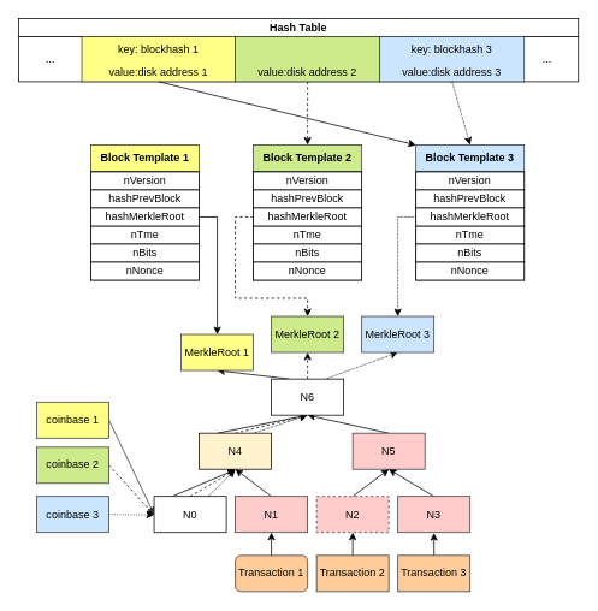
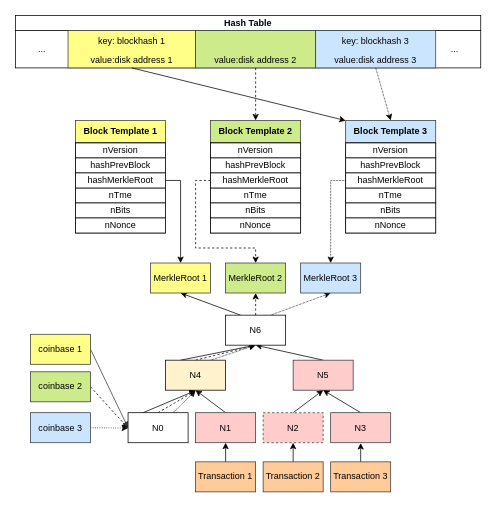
  <mxCell id="0" />
  <mxCell id="1" parent="0" />
  <mxCell id="2" value="&lt;b&gt;Hash Table&lt;/b&gt;" style="whiteSpace=wrap;html=1;" vertex="1" parent="1"><mxGeometry x="20" y="20" width="620" height="20" as="geometry" /></mxCell>
  <mxCell id="3" style="edgeStyle=none;rounded=0;orthogonalLoop=1;jettySize=auto;html=1;exitX=0.5;exitY=0;exitDx=0;exitDy=0;" edge="1" parent="1" source="4"><mxGeometry relative="1" as="geometry"><mxPoint x="260" y="519.5" as="targetPoint" /></mxGeometry></mxCell>
  <mxCell id="4" value="N1" style="whiteSpace=wrap;html=1;fillColor=#ffcccc;strokeColor=#36393d;" vertex="1" parent="1"><mxGeometry x="260" y="549.5" width="80" height="40" as="geometry" /></mxCell>
  <mxCell id="5" style="edgeStyle=none;rounded=0;orthogonalLoop=1;jettySize=auto;html=1;exitX=0.5;exitY=0;exitDx=0;exitDy=0;" edge="1" parent="1" source="6"><mxGeometry relative="1" as="geometry"><mxPoint x="340" y="459.5" as="targetPoint" /></mxGeometry></mxCell>
  <mxCell id="6" value="N5" style="whiteSpace=wrap;html=1;fillColor=#ffcccc;strokeColor=#36393d;" vertex="1" parent="1"><mxGeometry x="390" y="479.5" width="80" height="40" as="geometry" /></mxCell>
  <mxCell id="7" style="edgeStyle=none;rounded=0;orthogonalLoop=1;jettySize=auto;html=1;exitX=1;exitY=0.5;exitDx=0;exitDy=0;dashed=1;" edge="1" parent="1" source="8"><mxGeometry relative="1" as="geometry"><mxPoint x="170" y="570" as="targetPoint" /></mxGeometry></mxCell>
  <mxCell id="8" value="coinbase 2" style="whiteSpace=wrap;html=1;fillColor=#cdeb8b;strokeColor=#36393d;" vertex="1" parent="1"><mxGeometry x="40" y="495" width="80" height="40" as="geometry" /></mxCell>
  <mxCell id="9" style="edgeStyle=none;rounded=0;orthogonalLoop=1;jettySize=auto;html=1;exitX=0.5;exitY=0;exitDx=0;exitDy=0;entryX=0.5;entryY=1;entryDx=0;entryDy=0;" edge="1" parent="1" source="10" target="6"><mxGeometry relative="1" as="geometry" /></mxCell>
  <mxCell id="10" value="N2" style="whiteSpace=wrap;html=1;fillColor=#ffcccc;strokeColor=#36393d;dashed=1;" vertex="1" parent="1"><mxGeometry x="350" y="549.5" width="80" height="40" as="geometry" /></mxCell>
  <mxCell id="11" style="edgeStyle=none;rounded=0;orthogonalLoop=1;jettySize=auto;html=1;exitX=0.5;exitY=0;exitDx=0;exitDy=0;" edge="1" parent="1" source="12"><mxGeometry relative="1" as="geometry"><mxPoint x="430" y="519.5" as="targetPoint" /></mxGeometry></mxCell>
  <mxCell id="12" value="N3" style="whiteSpace=wrap;html=1;fillColor=#ffcccc;strokeColor=#36393d;" vertex="1" parent="1"><mxGeometry x="440" y="549.5" width="80" height="40" as="geometry" /></mxCell>
  <mxCell id="13" style="edgeStyle=none;rounded=0;orthogonalLoop=1;jettySize=auto;html=1;exitX=0.5;exitY=0;exitDx=0;exitDy=0;entryX=0.5;entryY=1;entryDx=0;entryDy=0;dashed=1;" edge="1" parent="1" source="16" target="20"><mxGeometry relative="1" as="geometry" /></mxCell>
  <mxCell id="14" style="edgeStyle=none;rounded=0;orthogonalLoop=1;jettySize=auto;html=1;exitX=0.25;exitY=0;exitDx=0;exitDy=0;entryX=0.5;entryY=1;entryDx=0;entryDy=0;" edge="1" parent="1" source="16" target="20"><mxGeometry relative="1" as="geometry" /></mxCell>
  <mxCell id="15" style="edgeStyle=none;rounded=0;orthogonalLoop=1;jettySize=auto;html=1;exitX=0.75;exitY=0;exitDx=0;exitDy=0;entryX=0.5;entryY=1;entryDx=0;entryDy=0;dashed=1;dashPattern=1 1;" edge="1" parent="1" source="16" target="20"><mxGeometry relative="1" as="geometry" /></mxCell>
  <mxCell id="16" value="N4" style="whiteSpace=wrap;html=1;fillColor=#fff2cc;" vertex="1" parent="1"><mxGeometry x="220" y="479.5" width="80" height="40" as="geometry" /></mxCell>
  <mxCell id="17" style="edgeStyle=none;rounded=0;orthogonalLoop=1;jettySize=auto;html=1;exitX=0.25;exitY=0;exitDx=0;exitDy=0;entryX=0.5;entryY=1;entryDx=0;entryDy=0;" edge="1" parent="1" source="20" target="29"><mxGeometry relative="1" as="geometry" /></mxCell>
  <mxCell id="18" style="edgeStyle=none;rounded=0;orthogonalLoop=1;jettySize=auto;html=1;exitX=0.5;exitY=0;exitDx=0;exitDy=0;entryX=0.5;entryY=1;entryDx=0;entryDy=0;dashed=1;" edge="1" parent="1" source="20" target="30"><mxGeometry relative="1" as="geometry" /></mxCell>
  <mxCell id="19" style="edgeStyle=none;rounded=0;orthogonalLoop=1;jettySize=auto;html=1;exitX=0.75;exitY=0;exitDx=0;exitDy=0;entryX=0.5;entryY=1;entryDx=0;entryDy=0;dashed=1;dashPattern=1 1;" edge="1" parent="1" source="20" target="31"><mxGeometry relative="1" as="geometry" /></mxCell>
  <mxCell id="20" value="N6" style="whiteSpace=wrap;html=1;" vertex="1" parent="1"><mxGeometry x="300" y="419.5" width="80" height="40" as="geometry" /></mxCell>
  <mxCell id="21" style="edgeStyle=none;rounded=0;orthogonalLoop=1;jettySize=auto;html=1;exitX=1;exitY=0.5;exitDx=0;exitDy=0;entryX=0;entryY=0.5;entryDx=0;entryDy=0;fillColor=#ffff88;strokeColor=#36393d;" edge="1" parent="1" source="22" target="28"><mxGeometry relative="1" as="geometry" /></mxCell>
  <mxCell id="22" value="coinbase 1" style="whiteSpace=wrap;html=1;fillColor=#ffff88;strokeColor=#36393d;" vertex="1" parent="1"><mxGeometry x="40" y="445" width="80" height="40" as="geometry" /></mxCell>
  <mxCell id="23" style="edgeStyle=none;rounded=0;orthogonalLoop=1;jettySize=auto;html=1;exitX=1;exitY=0.5;exitDx=0;exitDy=0;dashed=1;dashPattern=1 2;" edge="1" parent="1" source="24"><mxGeometry relative="1" as="geometry"><mxPoint x="170" y="570" as="targetPoint" /></mxGeometry></mxCell>
  <mxCell id="24" value="coinbase 3" style="whiteSpace=wrap;html=1;fillColor=#cce5ff;strokeColor=#36393d;" vertex="1" parent="1"><mxGeometry x="40" y="549.5" width="80" height="40" as="geometry" /></mxCell>
  <mxCell id="25" style="edgeStyle=none;rounded=0;orthogonalLoop=1;jettySize=auto;html=1;exitX=0.25;exitY=0;exitDx=0;exitDy=0;" edge="1" parent="1" source="28"><mxGeometry relative="1" as="geometry"><mxPoint x="260" y="520" as="targetPoint" /></mxGeometry></mxCell>
  <mxCell id="26" style="edgeStyle=none;rounded=0;orthogonalLoop=1;jettySize=auto;html=1;exitX=0.5;exitY=0;exitDx=0;exitDy=0;dashed=1;" edge="1" parent="1" source="28"><mxGeometry relative="1" as="geometry"><mxPoint x="260" y="520" as="targetPoint" /></mxGeometry></mxCell>
  <mxCell id="27" style="edgeStyle=none;rounded=0;orthogonalLoop=1;jettySize=auto;html=1;exitX=0.75;exitY=0;exitDx=0;exitDy=0;dashed=1;dashPattern=1 1;" edge="1" parent="1" source="28"><mxGeometry relative="1" as="geometry"><mxPoint x="260" y="520" as="targetPoint" /></mxGeometry></mxCell>
  <mxCell id="28" value="N0" style="whiteSpace=wrap;html=1;" vertex="1" parent="1"><mxGeometry x="170" y="549.5" width="80" height="40" as="geometry" /></mxCell>
- <mxCell id="29" value="MerkleRoot 1" style="whiteSpace=wrap;html=1;fillColor=#ffff88;strokeColor=#36393d;" vertex="1" parent="1"><mxGeometry x="200" y="370" width="80" height="40" as="geometry" /></mxCell>
+ <mxCell id="29" value="MerkleRoot 1" style="whiteSpace=wrap;html=1;fillColor=#ffff88;strokeColor=#36393d;" vertex="1" parent="1"><mxGeometry x="200" y="350" width="80" height="40" as="geometry" /></mxCell>
  <mxCell id="30" value="MerkleRoot 2" style="whiteSpace=wrap;html=1;fillColor=#cdeb8b;strokeColor=#36393d;" vertex="1" parent="1"><mxGeometry x="300" y="350" width="80" height="40" as="geometry" /></mxCell>
  <mxCell id="31" value="MerkleRoot 3" style="whiteSpace=wrap;html=1;fillColor=#cce5ff;strokeColor=#36393d;" vertex="1" parent="1"><mxGeometry x="400" y="350" width="80" height="40" as="geometry" /></mxCell>
  <mxCell id="32" style="edgeStyle=none;rounded=0;orthogonalLoop=1;jettySize=auto;html=1;exitX=0.5;exitY=0;exitDx=0;exitDy=0;entryX=0.5;entryY=1;entryDx=0;entryDy=0;" edge="1" parent="1" source="33" target="10"><mxGeometry relative="1" as="geometry" /></mxCell>
  <mxCell id="33" value="Transaction 2" style="whiteSpace=wrap;html=1;fillColor=#ffcc99;strokeColor=#36393d;" vertex="1" parent="1"><mxGeometry x="350" y="615" width="80" height="40" as="geometry" /></mxCell>
  <mxCell id="34" style="edgeStyle=none;rounded=0;orthogonalLoop=1;jettySize=auto;html=1;exitX=0.5;exitY=0;exitDx=0;exitDy=0;" edge="1" parent="1" source="35"><mxGeometry relative="1" as="geometry"><mxPoint x="480" y="590" as="targetPoint" /></mxGeometry></mxCell>
  <mxCell id="35" value="Transaction 3" style="whiteSpace=wrap;html=1;fillColor=#ffcc99;strokeColor=#36393d;" vertex="1" parent="1"><mxGeometry x="440" y="615" width="80" height="40" as="geometry" /></mxCell>
  <mxCell id="36" style="edgeStyle=none;rounded=0;orthogonalLoop=1;jettySize=auto;html=1;exitX=0.5;exitY=0;exitDx=0;exitDy=0;entryX=0.5;entryY=1;entryDx=0;entryDy=0;" edge="1" parent="1" source="37" target="4"><mxGeometry relative="1" as="geometry" /></mxCell>
- <mxCell id="37" value="Transaction 1" style="whiteSpace=wrap;html=1;fillColor=#ffcc99;strokeColor=#36393d;rounded=1;" vertex="1" parent="1"><mxGeometry x="260" y="615" width="80" height="40" as="geometry" /></mxCell>
+ <mxCell id="37" value="Transaction 1" style="whiteSpace=wrap;html=1;fillColor=#ffcc99;strokeColor=#36393d;" vertex="1" parent="1"><mxGeometry x="260" y="615" width="80" height="40" as="geometry" /></mxCell>
  <mxCell id="38" value="&lt;b&gt;Block Template 1&lt;/b&gt;" style="whiteSpace=wrap;html=1;fillColor=#ffff88;strokeColor=#36393d;" vertex="1" parent="1"><mxGeometry x="100" y="160" width="120" height="30" as="geometry" /></mxCell>
  <mxCell id="39" value="" style="whiteSpace=wrap;html=1;" vertex="1" parent="1"><mxGeometry x="100" y="190" width="120" height="120" as="geometry" /></mxCell>
  <mxCell id="40" value="nVersion" style="whiteSpace=wrap;html=1;" vertex="1" parent="1"><mxGeometry x="100" y="190" width="120" height="20" as="geometry" /></mxCell>
  <mxCell id="41" value="hashPrevBlock" style="whiteSpace=wrap;html=1;" vertex="1" parent="1"><mxGeometry x="100" y="210" width="120" height="20" as="geometry" /></mxCell>
  <mxCell id="42" value="nTme" style="whiteSpace=wrap;html=1;" vertex="1" parent="1"><mxGeometry x="100" y="250" width="120" height="20" as="geometry" /></mxCell>
  <mxCell id="43" value="nBits" style="whiteSpace=wrap;html=1;" vertex="1" parent="1"><mxGeometry x="100" y="270" width="120" height="20" as="geometry" /></mxCell>
  <mxCell id="44" style="edgeStyle=orthogonalEdgeStyle;rounded=0;orthogonalLoop=1;jettySize=auto;html=1;exitX=1;exitY=0.5;exitDx=0;exitDy=0;entryX=0.5;entryY=0;entryDx=0;entryDy=0;" edge="1" parent="1" source="46" target="29"><mxGeometry relative="1" as="geometry" /></mxCell>
  <mxCell id="45" value="nNonce" style="whiteSpace=wrap;html=1;" vertex="1" parent="1"><mxGeometry x="100" y="290" width="120" height="20" as="geometry" /></mxCell>
  <mxCell id="46" value="hashMerkleRoot" style="whiteSpace=wrap;html=1;" vertex="1" parent="1"><mxGeometry x="100" y="230" width="120" height="20" as="geometry" /></mxCell>
  <mxCell id="47" value="&lt;b&gt;Block Template 2&lt;/b&gt;" style="whiteSpace=wrap;html=1;fillColor=#cdeb8b;strokeColor=#36393d;" vertex="1" parent="1"><mxGeometry x="280" y="160" width="120" height="30" as="geometry" /></mxCell>
  <mxCell id="48" value="" style="whiteSpace=wrap;html=1;" vertex="1" parent="1"><mxGeometry x="280" y="190" width="120" height="120" as="geometry" /></mxCell>
  <mxCell id="49" value="nVersion" style="whiteSpace=wrap;html=1;" vertex="1" parent="1"><mxGeometry x="280" y="190" width="120" height="20" as="geometry" /></mxCell>
  <mxCell id="50" value="hashPrevBlock" style="whiteSpace=wrap;html=1;" vertex="1" parent="1"><mxGeometry x="280" y="210" width="120" height="20" as="geometry" /></mxCell>
  <mxCell id="51" value="nTme" style="whiteSpace=wrap;html=1;" vertex="1" parent="1"><mxGeometry x="280" y="250" width="120" height="20" as="geometry" /></mxCell>
  <mxCell id="52" value="nBits" style="whiteSpace=wrap;html=1;" vertex="1" parent="1"><mxGeometry x="280" y="270" width="120" height="20" as="geometry" /></mxCell>
  <mxCell id="53" style="edgeStyle=orthogonalEdgeStyle;rounded=0;orthogonalLoop=1;jettySize=auto;html=1;exitX=0;exitY=0.5;exitDx=0;exitDy=0;entryX=0.5;entryY=0;entryDx=0;entryDy=0;dashed=1;" edge="1" parent="1" source="55" target="30"><mxGeometry relative="1" as="geometry"><Array as="points"><mxPoint x="260" y="240" /><mxPoint x="260" y="330" /><mxPoint x="340" y="330" /></Array></mxGeometry></mxCell>
  <mxCell id="54" value="nNonce" style="whiteSpace=wrap;html=1;" vertex="1" parent="1"><mxGeometry x="280" y="290" width="120" height="20" as="geometry" /></mxCell>
  <mxCell id="55" value="hashMerkleRoot" style="whiteSpace=wrap;html=1;" vertex="1" parent="1"><mxGeometry x="280" y="230" width="120" height="20" as="geometry" /></mxCell>
  <mxCell id="56" value="&lt;b&gt;Block Template 3&lt;/b&gt;" style="whiteSpace=wrap;html=1;fillColor=#cce5ff;strokeColor=#36393d;" vertex="1" parent="1"><mxGeometry x="460" y="160" width="120" height="30" as="geometry" /></mxCell>
  <mxCell id="57" value="" style="whiteSpace=wrap;html=1;" vertex="1" parent="1"><mxGeometry x="460" y="190" width="120" height="120" as="geometry" /></mxCell>
  <mxCell id="58" value="nVersion" style="whiteSpace=wrap;html=1;" vertex="1" parent="1"><mxGeometry x="460" y="190" width="120" height="20" as="geometry" /></mxCell>
  <mxCell id="59" value="hashPrevBlock" style="whiteSpace=wrap;html=1;" vertex="1" parent="1"><mxGeometry x="460" y="210" width="120" height="20" as="geometry" /></mxCell>
  <mxCell id="60" value="nTme" style="whiteSpace=wrap;html=1;" vertex="1" parent="1"><mxGeometry x="460" y="250" width="120" height="20" as="geometry" /></mxCell>
  <mxCell id="61" value="nBits" style="whiteSpace=wrap;html=1;" vertex="1" parent="1"><mxGeometry x="460" y="270" width="120" height="20" as="geometry" /></mxCell>
  <mxCell id="62" style="edgeStyle=orthogonalEdgeStyle;rounded=0;orthogonalLoop=1;jettySize=auto;html=1;exitX=0;exitY=0.5;exitDx=0;exitDy=0;entryX=0.5;entryY=0;entryDx=0;entryDy=0;dashed=1;dashPattern=1 1;" edge="1" parent="1" source="64" target="31"><mxGeometry relative="1" as="geometry" /></mxCell>
  <mxCell id="63" value="nNonce" style="whiteSpace=wrap;html=1;" vertex="1" parent="1"><mxGeometry x="460" y="290" width="120" height="20" as="geometry" /></mxCell>
  <mxCell id="64" value="hashMerkleRoot" style="whiteSpace=wrap;html=1;" vertex="1" parent="1"><mxGeometry x="460" y="230" width="120" height="20" as="geometry" /></mxCell>
  <mxCell id="65" value="" style="whiteSpace=wrap;html=1;" vertex="1" parent="1"><mxGeometry x="20" y="40" width="620" height="50" as="geometry" /></mxCell>
  <mxCell id="66" value="" style="whiteSpace=wrap;html=1;fillColor=#ffff88;strokeColor=#36393d;" vertex="1" parent="1"><mxGeometry x="90" y="40" width="170" height="50" as="geometry" /></mxCell>
  <mxCell id="67" value="" style="whiteSpace=wrap;html=1;fillColor=#cdeb8b;strokeColor=#36393d;" vertex="1" parent="1"><mxGeometry x="260" y="40" width="160" height="50" as="geometry" /></mxCell>
  <mxCell id="68" value="" style="whiteSpace=wrap;html=1;fillColor=#cce5ff;strokeColor=#36393d;" vertex="1" parent="1"><mxGeometry x="420" y="40" width="160" height="50" as="geometry" /></mxCell>
  <mxCell id="69" value="key: blockhash 1" style="whiteSpace=wrap;html=1;fillColor=none;strokeColor=none;" vertex="1" parent="1"><mxGeometry x="90" y="40" width="170" height="30" as="geometry" /></mxCell>
  <mxCell id="70" style="edgeStyle=none;rounded=0;orthogonalLoop=1;jettySize=auto;html=1;exitX=0.5;exitY=1;exitDx=0;exitDy=0;" edge="1" parent="1" source="71" target="56"><mxGeometry relative="1" as="geometry" /></mxCell>
  <mxCell id="71" value="value:disk address 1" style="whiteSpace=wrap;html=1;fillColor=none;strokeColor=none;" vertex="1" parent="1"><mxGeometry x="90" y="70" width="170" height="20" as="geometry" /></mxCell>
  <mxCell id="72" style="edgeStyle=none;rounded=0;orthogonalLoop=1;jettySize=auto;html=1;exitX=0.5;exitY=1;exitDx=0;exitDy=0;entryX=0.5;entryY=0;entryDx=0;entryDy=0;dashed=1;" edge="1" parent="1" source="73" target="47"><mxGeometry relative="1" as="geometry" /></mxCell>
  <mxCell id="73" value="value:disk address 2" style="whiteSpace=wrap;html=1;fillColor=none;strokeColor=none;" vertex="1" parent="1"><mxGeometry x="260" y="70" width="160" height="20" as="geometry" /></mxCell>
  <mxCell id="74" value="key: blockhash 3" style="whiteSpace=wrap;html=1;fillColor=none;strokeColor=none;" vertex="1" parent="1"><mxGeometry x="420" y="40" width="160" height="30" as="geometry" /></mxCell>
  <mxCell id="75" style="edgeStyle=none;rounded=0;orthogonalLoop=1;jettySize=auto;html=1;exitX=0.5;exitY=1;exitDx=0;exitDy=0;entryX=0.5;entryY=0;entryDx=0;entryDy=0;dashed=1;dashPattern=1 1;" edge="1" parent="1" source="76" target="56"><mxGeometry relative="1" as="geometry" /></mxCell>
  <mxCell id="76" value="value:disk address 3" style="whiteSpace=wrap;html=1;fillColor=none;strokeColor=none;" vertex="1" parent="1"><mxGeometry x="420" y="70" width="160" height="20" as="geometry" /></mxCell>
  <mxCell id="77" value="..." style="text;html=1;align=center;verticalAlign=middle;resizable=0;points=[];autosize=1;strokeColor=none;fillColor=none;" vertex="1" parent="1"><mxGeometry x="40" y="50" width="30" height="30" as="geometry" /></mxCell>
  <mxCell id="78" value="..." style="text;html=1;align=center;verticalAlign=middle;resizable=0;points=[];autosize=1;strokeColor=none;fillColor=none;" vertex="1" parent="1"><mxGeometry x="590" y="50" width="30" height="30" as="geometry" /></mxCell>
